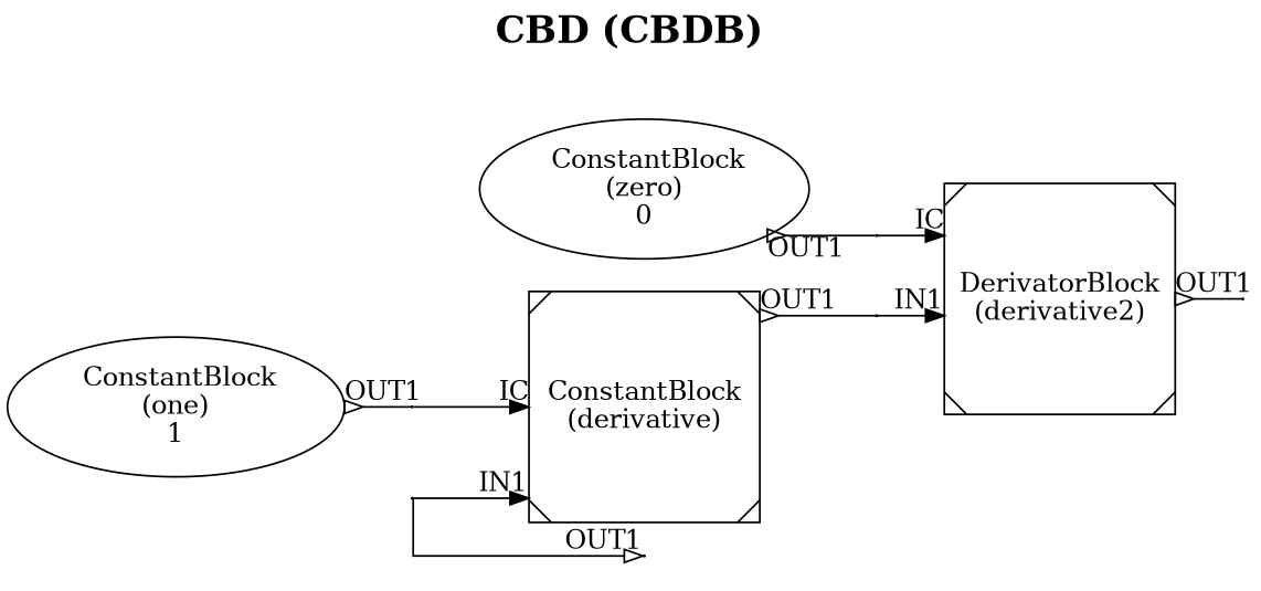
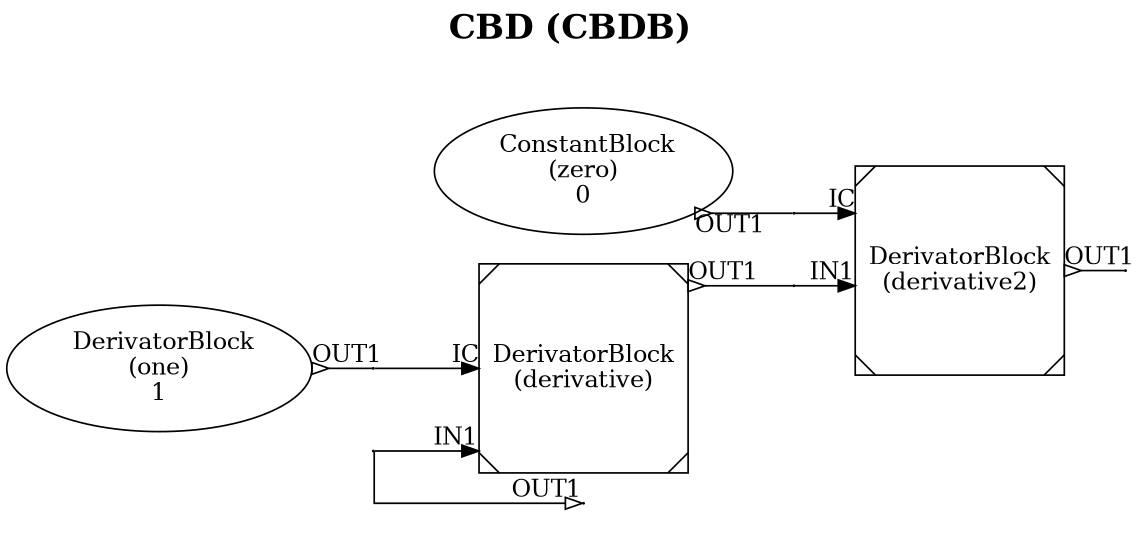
  digraph {
    fontsize=20
    label=<<B>CBD (CBDB)</B>>
    labelloc=t
    rankdir=LR
    splines=ortho
    node [shape=point]
    edge [arrowhead=none arrowtail=none dir=both]
-   n1 [label="ConstantBlock\n(derivative)" shape=Msquare]
+   n1 [label="DerivatorBlock\n(derivative)" shape=Msquare]
    inter_4765077024_OUT1 [height=0.01 width=0.01]
    n3 [label="DerivatorBlock\n(derivative2)" shape=Msquare]
    inter_4765117120_OUT1 [height=0.01 width=0.01]
    node_4765077120_OUT1 [height=0.01 width=0.01]
    inter_4765116880_OUT1 [height=0.01 width=0.01]
    inter_4765092880_OUT1 [height=0.01 width=0.01]
    inter_4765116976_OUT1 [height=0.01 width=0.01]
-   n9 [label=" ConstantBlock\n(one)\n1" shape=ellipse]
+   n9 [label=" DerivatorBlock\n(one)\n1" shape=ellipse]
    n10 [label=" ConstantBlock\n(zero)\n0" shape=ellipse]
    n1 -> inter_4765077024_OUT1 [arrowtail=oinv taillabel=OUT1]
    inter_4765077024_OUT1 -> n3 [arrowhead=normal headlabel=IN1]
    n3 -> inter_4765092880_OUT1 [arrowtail=oinv taillabel=OUT1]
    inter_4765117120_OUT1 -> n1 [arrowhead=normal headlabel=IN1]
    inter_4765117120_OUT1 -> node_4765077120_OUT1 [arrowhead=onormal headlabel=OUT1]
    inter_4765116880_OUT1 -> n1 [arrowhead=normal headlabel=IC]
    inter_4765116976_OUT1 -> n3 [arrowhead=normal headlabel=IC]
    n9 -> inter_4765116880_OUT1 [arrowtail=oinv taillabel=OUT1]
    n10 -> inter_4765116976_OUT1 [arrowtail=oinv taillabel=OUT1]
  }
